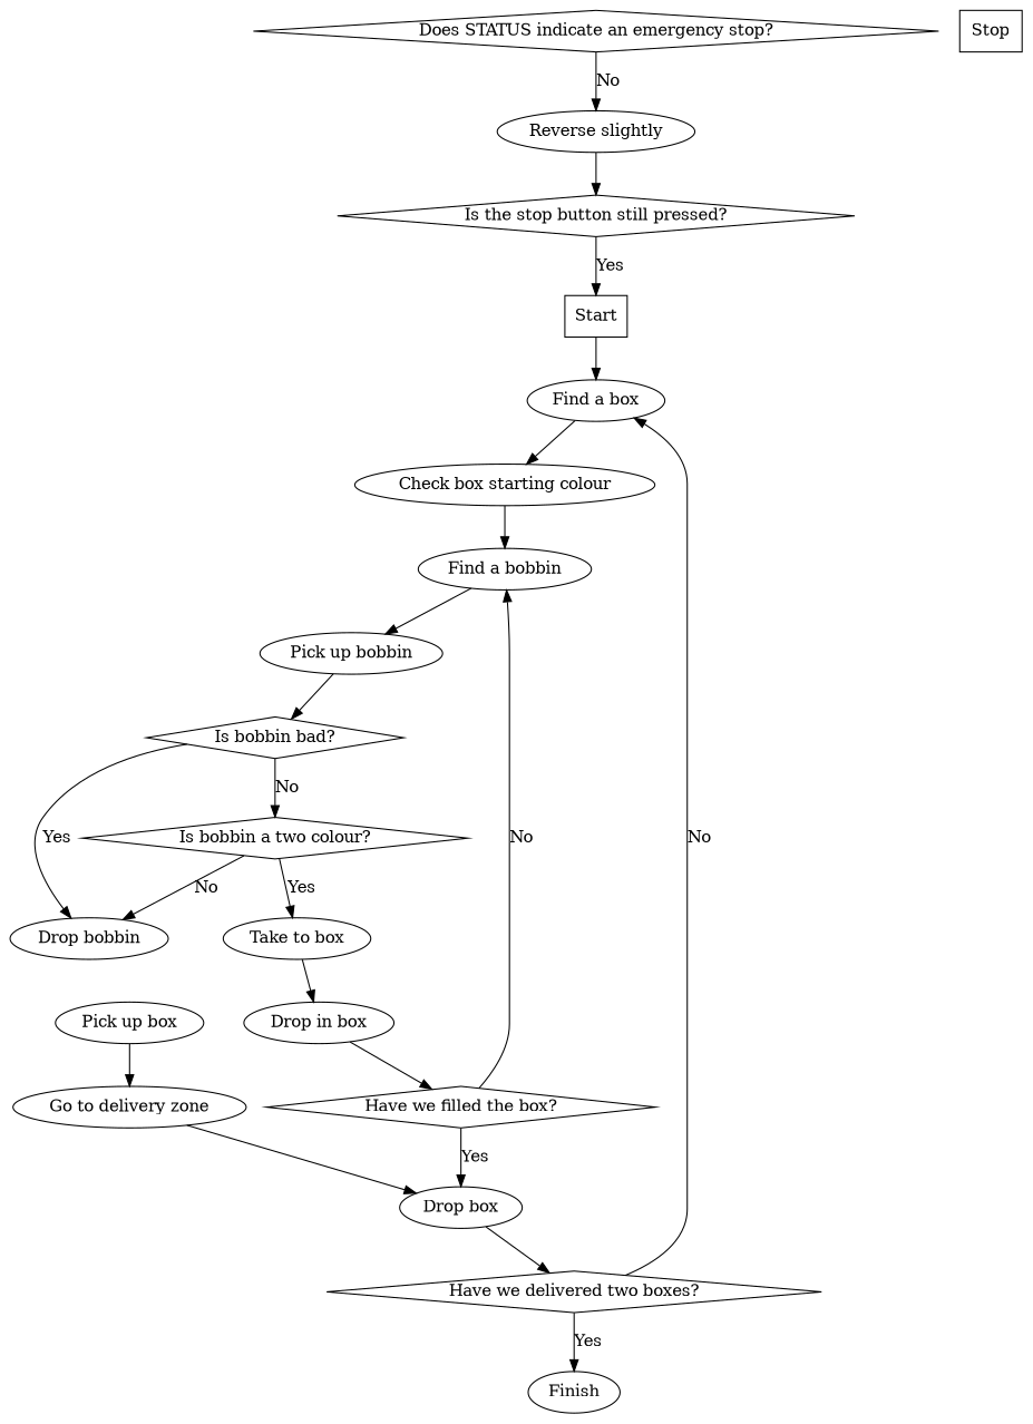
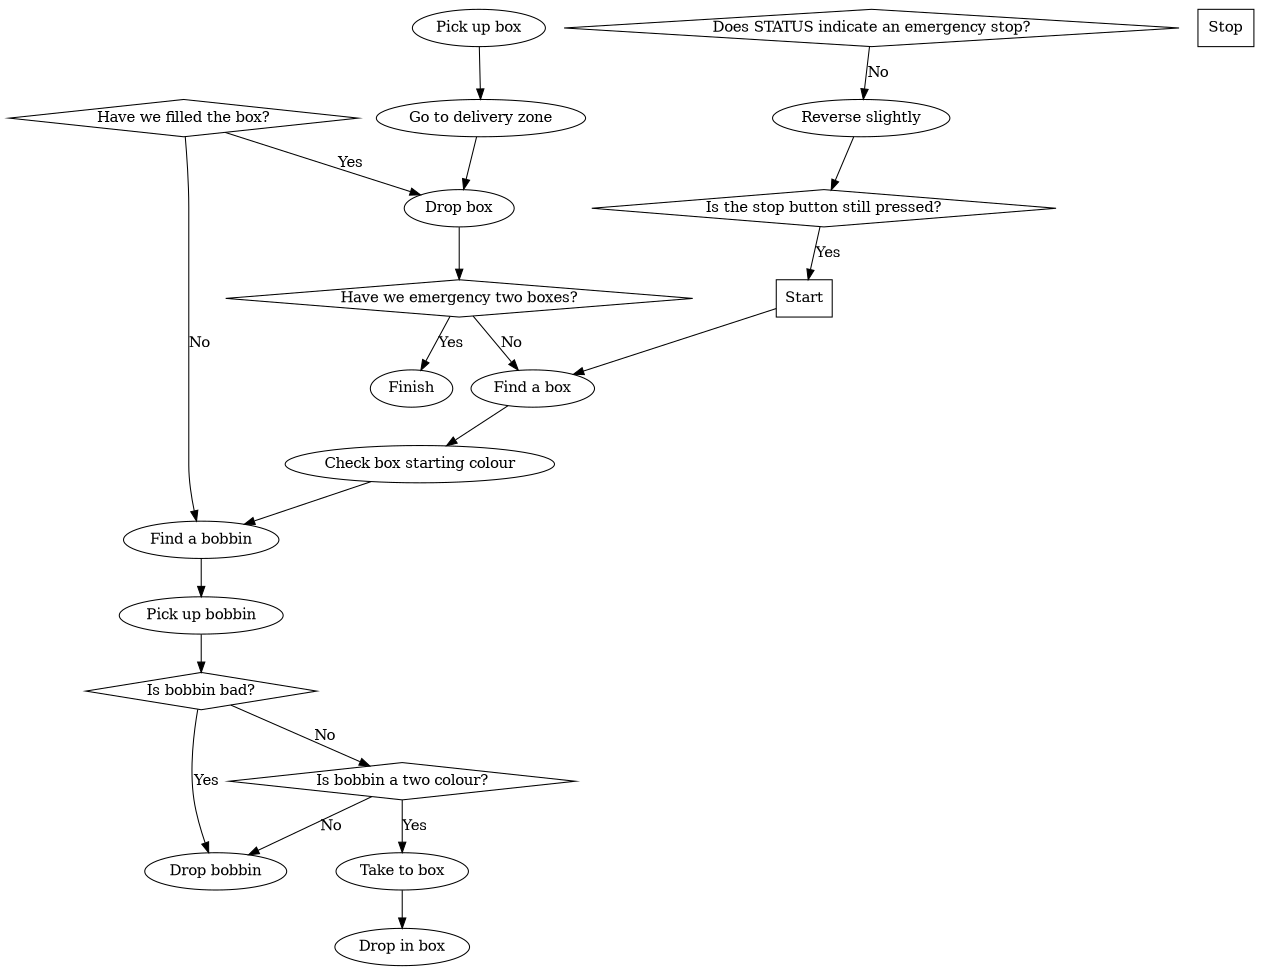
  digraph {
    Start [shape=box]
    "Find a box"
    "Check box starting colour"
    "Find a bobbin"
    "Pick up bobbin"
    "Is bobbin bad?" [shape=diamond]
    "Drop bobbin"
    n8 [label="Is bobbin a two colour?" shape=diamond]
    "Take to box"
    "Drop in box"
    "Have we filled the box?" [shape=diamond]
    "Drop box"
    "Pick up box"
    "Go to delivery zone"
-   "Have we delivered two boxes?" [shape=diamond]
+   "Have we delivered two boxes?" [shape=diamond label="Have we emergency two boxes?"]
    Finish
    Stop [shape=box]
    "Does STATUS indicate an emergency stop?" [shape=diamond]
    "Reverse slightly"
    "Is the stop button still pressed?" [shape=diamond]
    Start -> "Find a box"
    "Find a box" -> "Check box starting colour"
    "Check box starting colour" -> "Find a bobbin"
    "Find a bobbin" -> "Pick up bobbin"
    "Pick up bobbin" -> "Is bobbin bad?"
    "Is bobbin bad?" -> "Drop bobbin" [label=Yes]
    "Is bobbin bad?" -> n8 [label=No]
    n8 -> "Drop bobbin" [label=No]
    n8 -> "Take to box" [label=Yes]
    "Take to box" -> "Drop in box"
-   "Drop in box" -> "Have we filled the box?"
    "Have we filled the box?" -> "Find a bobbin" [label=No]
    "Have we filled the box?" -> "Drop box" [label=Yes]
    "Drop box" -> "Have we delivered two boxes?"
    "Pick up box" -> "Go to delivery zone"
    "Go to delivery zone" -> "Drop box"
    "Have we delivered two boxes?" -> "Find a box" [label=No]
    "Have we delivered two boxes?" -> Finish [label=Yes]
    "Does STATUS indicate an emergency stop?" -> "Reverse slightly" [label=No]
    "Reverse slightly" -> "Is the stop button still pressed?"
    "Is the stop button still pressed?" -> Start [label=Yes]
  }
